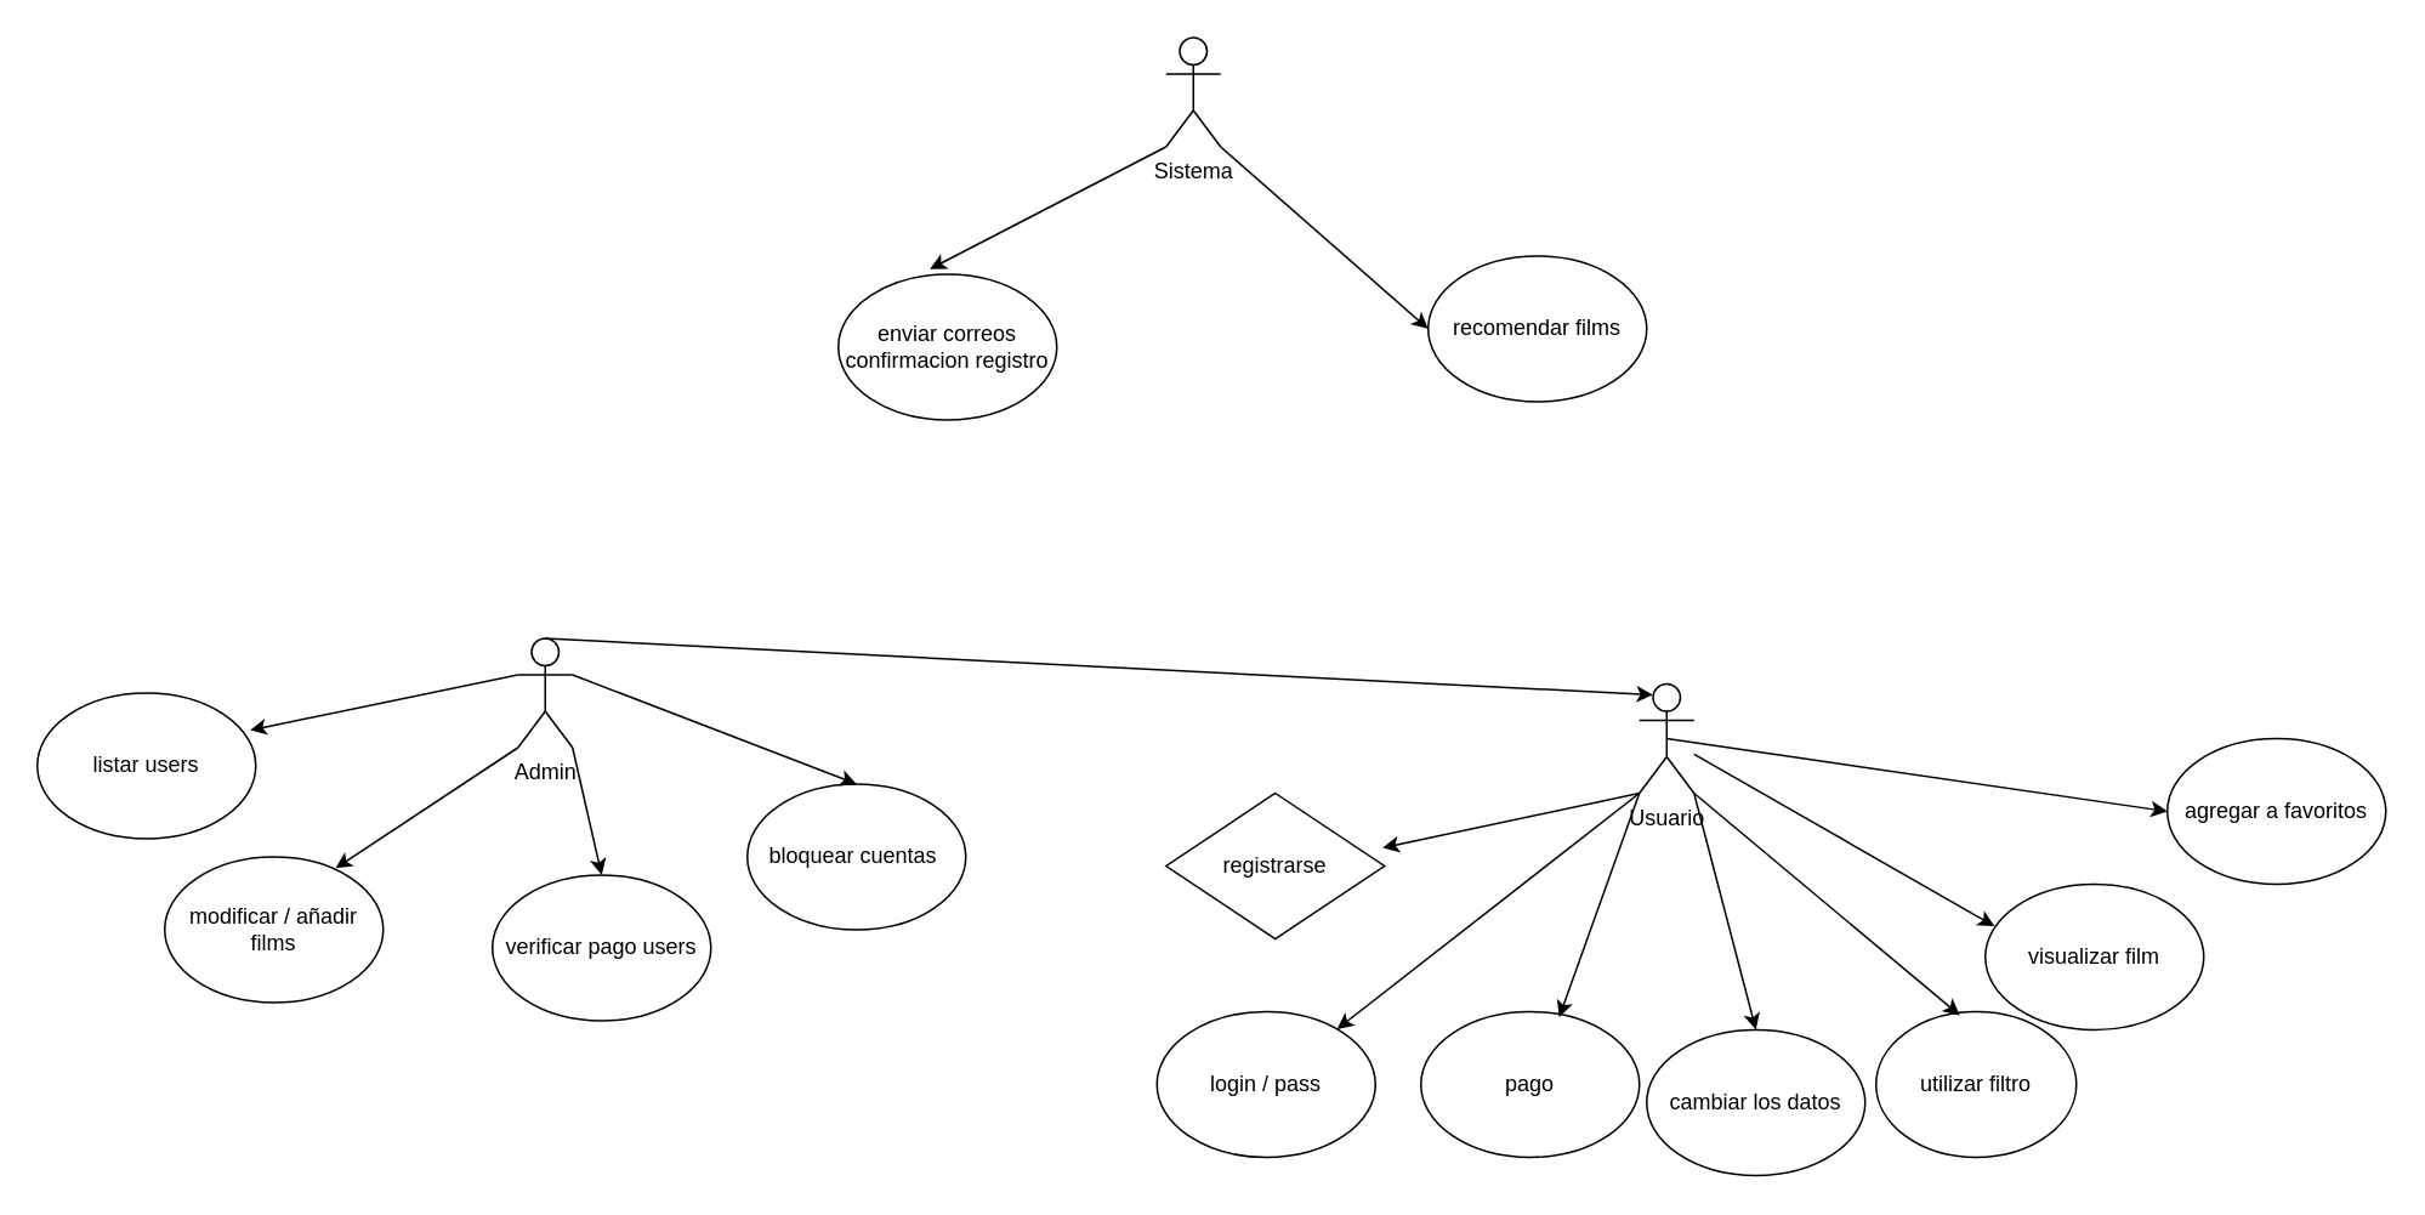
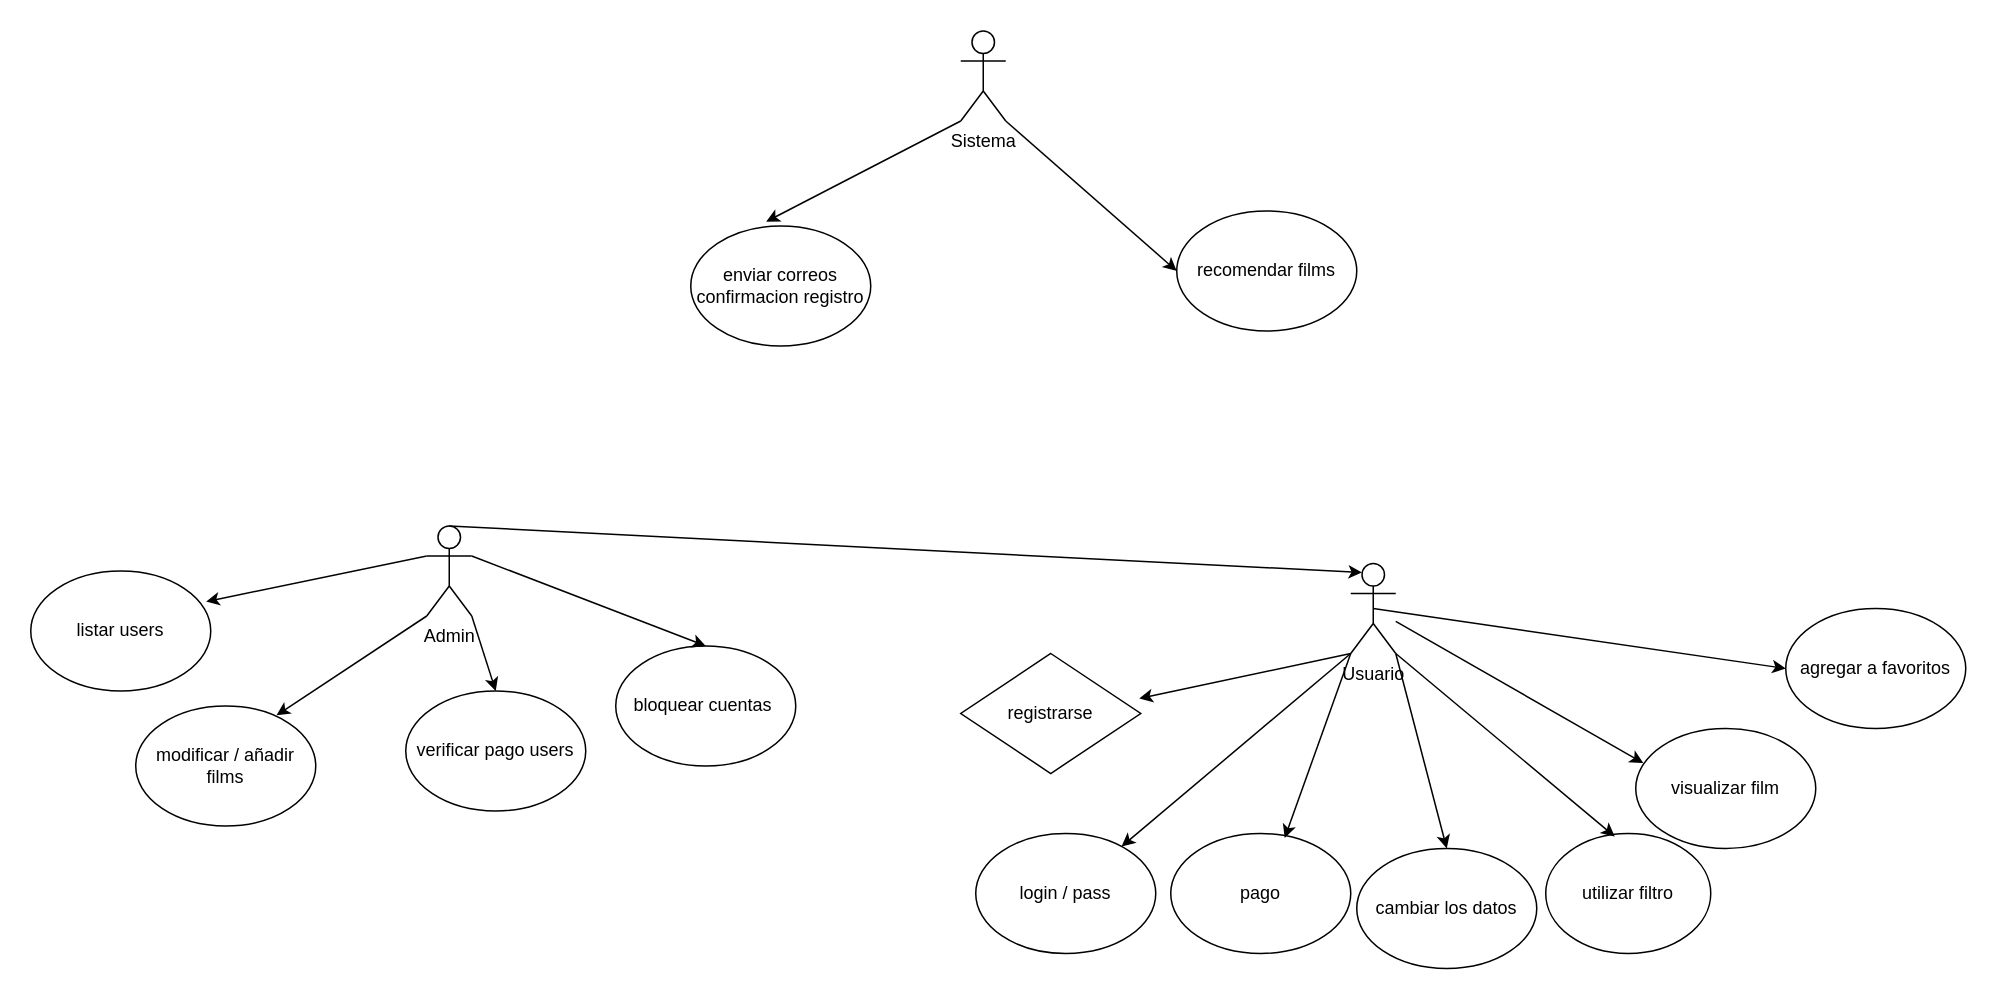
  <mxCell id="0" />
  <mxCell id="1" parent="0" />
  <mxCell id="2" value="Usuario" style="shape=umlActor;verticalLabelPosition=bottom;verticalAlign=top;html=1;outlineConnect=0;" vertex="1" parent="1"><mxGeometry x="900" y="375" width="30" height="60" as="geometry" /></mxCell>
- <mxCell id="3" value="login / pass" style="ellipse;whiteSpace=wrap;html=1;" vertex="1" parent="1"><mxGeometry x="635" y="555" width="120" height="80" as="geometry" /></mxCell>
+ <mxCell id="3" value="login / pass" style="ellipse;whiteSpace=wrap;html=1;" vertex="1" parent="1"><mxGeometry x="650" y="555" width="120" height="80" as="geometry" /></mxCell>
  <mxCell id="4" value="registrarse" style="rhombus;whiteSpace=wrap;html=1;" vertex="1" parent="1"><mxGeometry x="640" y="435" width="120" height="80" as="geometry" /></mxCell>
  <mxCell id="5" value="cambiar los datos" style="ellipse;whiteSpace=wrap;html=1;" vertex="1" parent="1"><mxGeometry x="904" y="565" width="120" height="80" as="geometry" /></mxCell>
  <mxCell id="6" value="utilizar filtro" style="ellipse;whiteSpace=wrap;html=1;" vertex="1" parent="1"><mxGeometry x="1030" y="555" width="110" height="80" as="geometry" /></mxCell>
  <mxCell id="7" value="visualizar film" style="ellipse;whiteSpace=wrap;html=1;" vertex="1" parent="1"><mxGeometry x="1090" y="485" width="120" height="80" as="geometry" /></mxCell>
  <mxCell id="8" value="agregar a favoritos" style="ellipse;whiteSpace=wrap;html=1;" vertex="1" parent="1"><mxGeometry x="1190" y="405" width="120" height="80" as="geometry" /></mxCell>
  <mxCell id="9" value="pago" style="ellipse;whiteSpace=wrap;html=1;" vertex="1" parent="1"><mxGeometry x="780" y="555" width="120" height="80" as="geometry" /></mxCell>
  <mxCell id="10" value="" style="endArrow=classic;html=1;rounded=0;exitX=0;exitY=1;exitDx=0;exitDy=0;exitPerimeter=0;entryX=0.992;entryY=0.375;entryDx=0;entryDy=0;entryPerimeter=0;" edge="1" parent="1" source="2" target="4"><mxGeometry width="50" height="50" relative="1" as="geometry"><mxPoint x="940" y="785" as="sourcePoint" /><mxPoint x="990" y="735" as="targetPoint" /></mxGeometry></mxCell>
  <mxCell id="11" value="" style="endArrow=classic;html=1;rounded=0;" edge="1" parent="1" target="3"><mxGeometry width="50" height="50" relative="1" as="geometry"><mxPoint x="900" y="435" as="sourcePoint" /><mxPoint x="990" y="695" as="targetPoint" /></mxGeometry></mxCell>
  <mxCell id="12" value="" style="endArrow=classic;html=1;rounded=0;exitX=0;exitY=1;exitDx=0;exitDy=0;exitPerimeter=0;entryX=0.633;entryY=0.038;entryDx=0;entryDy=0;entryPerimeter=0;" edge="1" parent="1" source="2" target="9"><mxGeometry width="50" height="50" relative="1" as="geometry"><mxPoint x="940" y="745" as="sourcePoint" /><mxPoint x="990" y="695" as="targetPoint" /></mxGeometry></mxCell>
  <mxCell id="13" value="" style="endArrow=classic;html=1;rounded=0;entryX=0.5;entryY=0;entryDx=0;entryDy=0;" edge="1" parent="1" target="5"><mxGeometry width="50" height="50" relative="1" as="geometry"><mxPoint x="930" y="435" as="sourcePoint" /><mxPoint x="990" y="695" as="targetPoint" /></mxGeometry></mxCell>
  <mxCell id="14" value="" style="endArrow=classic;html=1;rounded=0;exitX=1;exitY=1;exitDx=0;exitDy=0;exitPerimeter=0;entryX=0.418;entryY=0.025;entryDx=0;entryDy=0;entryPerimeter=0;" edge="1" parent="1" source="2" target="6"><mxGeometry width="50" height="50" relative="1" as="geometry"><mxPoint x="940" y="745" as="sourcePoint" /><mxPoint x="990" y="695" as="targetPoint" /></mxGeometry></mxCell>
  <mxCell id="15" value="" style="endArrow=classic;html=1;rounded=0;entryX=0.042;entryY=0.288;entryDx=0;entryDy=0;entryPerimeter=0;" edge="1" parent="1" source="2" target="7"><mxGeometry width="50" height="50" relative="1" as="geometry"><mxPoint x="940" y="745" as="sourcePoint" /><mxPoint x="990" y="695" as="targetPoint" /></mxGeometry></mxCell>
  <mxCell id="16" value="" style="endArrow=classic;html=1;rounded=0;exitX=0.5;exitY=0.5;exitDx=0;exitDy=0;exitPerimeter=0;entryX=0;entryY=0.5;entryDx=0;entryDy=0;" edge="1" parent="1" source="2" target="8"><mxGeometry width="50" height="50" relative="1" as="geometry"><mxPoint x="940" y="745" as="sourcePoint" /><mxPoint x="990" y="695" as="targetPoint" /></mxGeometry></mxCell>
  <mxCell id="17" value="Admin" style="shape=umlActor;verticalLabelPosition=bottom;verticalAlign=top;html=1;outlineConnect=0;" vertex="1" parent="1"><mxGeometry x="284" y="350" width="30" height="60" as="geometry" /></mxCell>
  <mxCell id="18" value="listar users" style="ellipse;whiteSpace=wrap;html=1;" vertex="1" parent="1"><mxGeometry x="20" y="380" width="120" height="80" as="geometry" /></mxCell>
  <mxCell id="19" value="modificar / añadir films" style="ellipse;whiteSpace=wrap;html=1;" vertex="1" parent="1"><mxGeometry x="90" y="470" width="120" height="80" as="geometry" /></mxCell>
- <mxCell id="20" value="verificar pago users" style="ellipse;whiteSpace=wrap;html=1;" vertex="1" parent="1"><mxGeometry x="270" y="480" width="120" height="80" as="geometry" /></mxCell>
+ <mxCell id="20" value="verificar pago users" style="ellipse;whiteSpace=wrap;html=1;" vertex="1" parent="1"><mxGeometry x="270" y="460" width="120" height="80" as="geometry" /></mxCell>
  <mxCell id="21" value="bloquear cuentas&amp;nbsp;" style="ellipse;whiteSpace=wrap;html=1;" vertex="1" parent="1"><mxGeometry x="410" y="430" width="120" height="80" as="geometry" /></mxCell>
  <mxCell id="22" value="" style="endArrow=classic;html=1;rounded=0;exitX=0.5;exitY=0;exitDx=0;exitDy=0;" edge="1" parent="1" source="21"><mxGeometry width="50" height="50" relative="1" as="geometry"><mxPoint x="320" y="340" as="sourcePoint" /><mxPoint x="470" y="430" as="targetPoint" /></mxGeometry></mxCell>
  <mxCell id="23" value="" style="endArrow=classic;html=1;rounded=0;entryX=0.5;entryY=0;entryDx=0;entryDy=0;exitX=1;exitY=0.333;exitDx=0;exitDy=0;exitPerimeter=0;" edge="1" parent="1" source="17" target="21"><mxGeometry width="50" height="50" relative="1" as="geometry"><mxPoint x="320" y="340" as="sourcePoint" /><mxPoint x="370" y="290" as="targetPoint" /></mxGeometry></mxCell>
  <mxCell id="24" value="" style="endArrow=classic;html=1;rounded=0;exitX=1;exitY=1;exitDx=0;exitDy=0;exitPerimeter=0;entryX=0.5;entryY=0;entryDx=0;entryDy=0;" edge="1" parent="1" source="17" target="20"><mxGeometry width="50" height="50" relative="1" as="geometry"><mxPoint x="320" y="340" as="sourcePoint" /><mxPoint x="370" y="290" as="targetPoint" /></mxGeometry></mxCell>
  <mxCell id="25" value="" style="endArrow=classic;html=1;rounded=0;exitX=0;exitY=1;exitDx=0;exitDy=0;exitPerimeter=0;entryX=0.782;entryY=0.078;entryDx=0;entryDy=0;entryPerimeter=0;" edge="1" parent="1" source="17" target="19"><mxGeometry width="50" height="50" relative="1" as="geometry"><mxPoint x="320" y="340" as="sourcePoint" /><mxPoint x="370" y="290" as="targetPoint" /></mxGeometry></mxCell>
  <mxCell id="26" value="" style="endArrow=classic;html=1;rounded=0;exitX=0;exitY=0.333;exitDx=0;exitDy=0;exitPerimeter=0;entryX=0.974;entryY=0.255;entryDx=0;entryDy=0;entryPerimeter=0;" edge="1" parent="1" source="17" target="18"><mxGeometry width="50" height="50" relative="1" as="geometry"><mxPoint x="320" y="340" as="sourcePoint" /><mxPoint x="370" y="290" as="targetPoint" /></mxGeometry></mxCell>
  <mxCell id="27" value="" style="endArrow=classic;html=1;rounded=0;exitX=0.5;exitY=0;exitDx=0;exitDy=0;exitPerimeter=0;entryX=0.25;entryY=0.1;entryDx=0;entryDy=0;entryPerimeter=0;" edge="1" parent="1" source="17" target="2"><mxGeometry width="50" height="50" relative="1" as="geometry"><mxPoint x="730" y="190" as="sourcePoint" /><mxPoint x="780" y="140" as="targetPoint" /></mxGeometry></mxCell>
  <mxCell id="28" value="Sistema" style="shape=umlActor;verticalLabelPosition=bottom;verticalAlign=top;html=1;outlineConnect=0;" vertex="1" parent="1"><mxGeometry x="640" y="20" width="30" height="60" as="geometry" /></mxCell>
  <mxCell id="29" value="recomendar films" style="ellipse;whiteSpace=wrap;html=1;" vertex="1" parent="1"><mxGeometry x="784" y="140" width="120" height="80" as="geometry" /></mxCell>
  <mxCell id="30" value="enviar correos confirmacion registro" style="ellipse;whiteSpace=wrap;html=1;" vertex="1" parent="1"><mxGeometry x="460" y="150" width="120" height="80" as="geometry" /></mxCell>
  <mxCell id="31" value="" style="endArrow=classic;html=1;rounded=0;entryX=0;entryY=0.5;entryDx=0;entryDy=0;exitX=1;exitY=1;exitDx=0;exitDy=0;exitPerimeter=0;" edge="1" parent="1" source="28" target="29"><mxGeometry width="50" height="50" relative="1" as="geometry"><mxPoint x="470" y="470" as="sourcePoint" /><mxPoint x="520" y="420" as="targetPoint" /></mxGeometry></mxCell>
  <mxCell id="32" value="" style="endArrow=classic;html=1;rounded=0;entryX=0.419;entryY=-0.036;entryDx=0;entryDy=0;entryPerimeter=0;exitX=0;exitY=1;exitDx=0;exitDy=0;exitPerimeter=0;" edge="1" parent="1" source="28" target="30"><mxGeometry width="50" height="50" relative="1" as="geometry"><mxPoint x="610" y="80" as="sourcePoint" /><mxPoint x="520" y="420" as="targetPoint" /></mxGeometry></mxCell>
